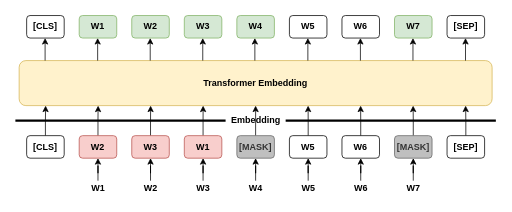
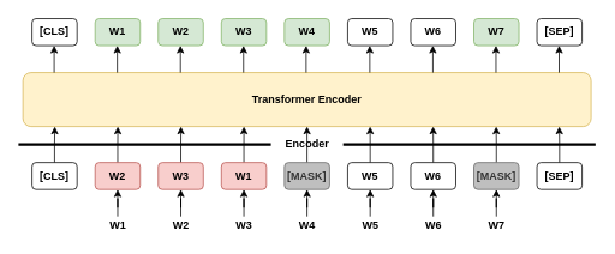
  <mxCell id="0" />
  <mxCell id="1" parent="0" />
  <mxCell id="2" style="edgeStyle=orthogonalEdgeStyle;rounded=0;orthogonalLoop=1;jettySize=auto;html=1;exitX=0.5;exitY=0;exitDx=0;exitDy=0;entryX=0.167;entryY=1;entryDx=0;entryDy=0;entryPerimeter=0;strokeWidth=1;" parent="1" source="3" target="34" edge="1"><mxGeometry relative="1" as="geometry" /></mxCell>
  <mxCell id="3" value="&lt;b&gt;W2&lt;/b&gt;" style="rounded=1;whiteSpace=wrap;html=1;fillColor=#f8cecc;strokeColor=#b85450;" parent="1" vertex="1"><mxGeometry x="105" y="180" width="50" height="30" as="geometry" /></mxCell>
  <mxCell id="4" style="edgeStyle=orthogonalEdgeStyle;rounded=0;orthogonalLoop=1;jettySize=auto;html=1;exitX=0.5;exitY=0;exitDx=0;exitDy=0;entryX=0.278;entryY=1;entryDx=0;entryDy=0;entryPerimeter=0;strokeWidth=1;" parent="1" source="5" target="34" edge="1"><mxGeometry relative="1" as="geometry" /></mxCell>
  <mxCell id="5" value="&lt;b&gt;W3&lt;/b&gt;" style="rounded=1;whiteSpace=wrap;html=1;fillColor=#f8cecc;strokeColor=#b85450;" parent="1" vertex="1"><mxGeometry x="175" y="180" width="50" height="30" as="geometry" /></mxCell>
  <mxCell id="6" style="edgeStyle=orthogonalEdgeStyle;rounded=0;orthogonalLoop=1;jettySize=auto;html=1;exitX=0.5;exitY=0;exitDx=0;exitDy=0;entryX=0.389;entryY=1;entryDx=0;entryDy=0;entryPerimeter=0;strokeWidth=1;" parent="1" source="7" target="34" edge="1"><mxGeometry relative="1" as="geometry" /></mxCell>
  <mxCell id="7" value="&lt;b&gt;W1&lt;/b&gt;" style="rounded=1;whiteSpace=wrap;html=1;fillColor=#f8cecc;strokeColor=#b85450;" parent="1" vertex="1"><mxGeometry x="245" y="180" width="50" height="30" as="geometry" /></mxCell>
  <mxCell id="8" style="edgeStyle=orthogonalEdgeStyle;rounded=0;orthogonalLoop=1;jettySize=auto;html=1;entryX=0.5;entryY=1;entryDx=0;entryDy=0;strokeWidth=1;" parent="1" source="9" target="34" edge="1"><mxGeometry relative="1" as="geometry" /></mxCell>
  <mxCell id="9" value="&lt;b&gt;[MASK]&lt;/b&gt;" style="rounded=1;whiteSpace=wrap;html=1;strokeColor=#666666;fontColor=#333333;fillColor=#BFBFBF;" parent="1" vertex="1"><mxGeometry x="315" y="180" width="50" height="30" as="geometry" /></mxCell>
  <mxCell id="10" style="edgeStyle=orthogonalEdgeStyle;rounded=0;orthogonalLoop=1;jettySize=auto;html=1;entryX=0.611;entryY=1;entryDx=0;entryDy=0;entryPerimeter=0;strokeWidth=1;" parent="1" source="11" target="34" edge="1"><mxGeometry relative="1" as="geometry" /></mxCell>
  <mxCell id="11" value="&lt;b&gt;W5&lt;/b&gt;" style="rounded=1;whiteSpace=wrap;html=1;" parent="1" vertex="1"><mxGeometry x="385" y="180" width="50" height="30" as="geometry" /></mxCell>
  <mxCell id="12" style="edgeStyle=orthogonalEdgeStyle;rounded=0;orthogonalLoop=1;jettySize=auto;html=1;entryX=0.722;entryY=1;entryDx=0;entryDy=0;entryPerimeter=0;strokeWidth=1;" parent="1" source="13" target="34" edge="1"><mxGeometry relative="1" as="geometry" /></mxCell>
  <mxCell id="13" value="&lt;b&gt;W6&lt;/b&gt;" style="rounded=1;whiteSpace=wrap;html=1;" parent="1" vertex="1"><mxGeometry x="455" y="180" width="50" height="30" as="geometry" /></mxCell>
  <mxCell id="14" style="edgeStyle=orthogonalEdgeStyle;rounded=0;orthogonalLoop=1;jettySize=auto;html=1;entryX=0.944;entryY=1;entryDx=0;entryDy=0;entryPerimeter=0;strokeWidth=1;" parent="1" source="15" target="34" edge="1"><mxGeometry relative="1" as="geometry" /></mxCell>
  <mxCell id="15" value="&lt;b&gt;[SEP]&lt;/b&gt;" style="rounded=1;whiteSpace=wrap;html=1;" parent="1" vertex="1"><mxGeometry x="595" y="180" width="50" height="30" as="geometry" /></mxCell>
  <mxCell id="16" style="edgeStyle=orthogonalEdgeStyle;rounded=0;orthogonalLoop=1;jettySize=auto;html=1;entryX=0.056;entryY=1;entryDx=0;entryDy=0;entryPerimeter=0;strokeWidth=1;" parent="1" source="17" target="34" edge="1"><mxGeometry relative="1" as="geometry" /></mxCell>
  <mxCell id="17" value="&lt;b&gt;[CLS]&lt;/b&gt;" style="rounded=1;whiteSpace=wrap;html=1;" parent="1" vertex="1"><mxGeometry x="35" y="180" width="50" height="30" as="geometry" /></mxCell>
  <mxCell id="18" style="edgeStyle=orthogonalEdgeStyle;rounded=0;orthogonalLoop=1;jettySize=auto;html=1;entryX=0.833;entryY=1;entryDx=0;entryDy=0;entryPerimeter=0;strokeWidth=1;" parent="1" source="19" target="34" edge="1"><mxGeometry relative="1" as="geometry" /></mxCell>
  <mxCell id="19" value="&lt;b&gt;[MASK]&lt;/b&gt;" style="rounded=1;whiteSpace=wrap;html=1;strokeColor=#666666;fontColor=#333333;fillColor=#BFBFBF;" parent="1" vertex="1"><mxGeometry x="525" y="180" width="50" height="30" as="geometry" /></mxCell>
  <mxCell id="20" style="edgeStyle=orthogonalEdgeStyle;rounded=0;orthogonalLoop=1;jettySize=auto;html=1;entryX=0.5;entryY=1;entryDx=0;entryDy=0;" parent="1" source="21" target="3" edge="1"><mxGeometry relative="1" as="geometry" /></mxCell>
  <mxCell id="21" value="&lt;b&gt;W1&lt;/b&gt;" style="text;html=1;align=center;verticalAlign=middle;resizable=0;points=[];autosize=1;strokeColor=none;" parent="1" vertex="1"><mxGeometry x="115" y="240" width="30" height="20" as="geometry" /></mxCell>
  <mxCell id="22" style="edgeStyle=orthogonalEdgeStyle;rounded=0;orthogonalLoop=1;jettySize=auto;html=1;entryX=0.5;entryY=1;entryDx=0;entryDy=0;" parent="1" source="23" target="5" edge="1"><mxGeometry relative="1" as="geometry" /></mxCell>
  <mxCell id="23" value="&lt;b&gt;W2&lt;/b&gt;" style="text;html=1;align=center;verticalAlign=middle;resizable=0;points=[];autosize=1;strokeColor=none;" parent="1" vertex="1"><mxGeometry x="185" y="240" width="30" height="20" as="geometry" /></mxCell>
  <mxCell id="24" style="edgeStyle=orthogonalEdgeStyle;rounded=0;orthogonalLoop=1;jettySize=auto;html=1;entryX=0.5;entryY=1;entryDx=0;entryDy=0;" parent="1" source="25" target="7" edge="1"><mxGeometry relative="1" as="geometry" /></mxCell>
  <mxCell id="25" value="&lt;b&gt;W3&lt;/b&gt;" style="text;html=1;align=center;verticalAlign=middle;resizable=0;points=[];autosize=1;strokeColor=none;" parent="1" vertex="1"><mxGeometry x="255" y="240" width="30" height="20" as="geometry" /></mxCell>
  <mxCell id="26" style="edgeStyle=orthogonalEdgeStyle;rounded=0;orthogonalLoop=1;jettySize=auto;html=1;entryX=0.5;entryY=1;entryDx=0;entryDy=0;" parent="1" source="27" target="9" edge="1"><mxGeometry relative="1" as="geometry" /></mxCell>
  <mxCell id="27" value="&lt;b&gt;W4&lt;/b&gt;" style="text;html=1;align=center;verticalAlign=middle;resizable=0;points=[];autosize=1;strokeColor=none;" parent="1" vertex="1"><mxGeometry x="325" y="240" width="30" height="20" as="geometry" /></mxCell>
  <mxCell id="28" style="edgeStyle=orthogonalEdgeStyle;rounded=0;orthogonalLoop=1;jettySize=auto;html=1;entryX=0.5;entryY=1;entryDx=0;entryDy=0;" parent="1" source="29" target="11" edge="1"><mxGeometry relative="1" as="geometry" /></mxCell>
  <mxCell id="29" value="&lt;b&gt;W5&lt;/b&gt;" style="text;html=1;align=center;verticalAlign=middle;resizable=0;points=[];autosize=1;strokeColor=none;" parent="1" vertex="1"><mxGeometry x="395" y="240" width="30" height="20" as="geometry" /></mxCell>
  <mxCell id="30" style="edgeStyle=orthogonalEdgeStyle;rounded=0;orthogonalLoop=1;jettySize=auto;html=1;entryX=0.5;entryY=1;entryDx=0;entryDy=0;" parent="1" source="31" target="13" edge="1"><mxGeometry relative="1" as="geometry" /></mxCell>
  <mxCell id="31" value="&lt;b&gt;W6&lt;/b&gt;" style="text;html=1;align=center;verticalAlign=middle;resizable=0;points=[];autosize=1;strokeColor=none;" parent="1" vertex="1"><mxGeometry x="465" y="240" width="30" height="20" as="geometry" /></mxCell>
  <mxCell id="32" style="edgeStyle=orthogonalEdgeStyle;rounded=0;orthogonalLoop=1;jettySize=auto;html=1;entryX=0.5;entryY=1;entryDx=0;entryDy=0;" parent="1" source="33" target="19" edge="1"><mxGeometry relative="1" as="geometry" /></mxCell>
  <mxCell id="33" value="&lt;b&gt;W7&lt;/b&gt;" style="text;html=1;align=center;verticalAlign=middle;resizable=0;points=[];autosize=1;strokeColor=none;" parent="1" vertex="1"><mxGeometry x="535" y="240" width="30" height="20" as="geometry" /></mxCell>
- <mxCell id="34" value="&lt;b&gt;Transformer Embedding&lt;/b&gt;" style="rounded=1;whiteSpace=wrap;html=1;fillColor=#fff2cc;strokeColor=#d6b656;" parent="1" vertex="1"><mxGeometry x="25" y="80" width="630" height="60" as="geometry" /></mxCell>
+ <mxCell id="34" value="&lt;b&gt;Transformer Encoder&lt;/b&gt;" style="rounded=1;whiteSpace=wrap;html=1;fillColor=#fff2cc;strokeColor=#d6b656;" parent="1" vertex="1"><mxGeometry x="25" y="80" width="630" height="60" as="geometry" /></mxCell>
  <mxCell id="35" value="" style="endArrow=none;html=1;strokeWidth=3;startArrow=none;" parent="1" edge="1" source="54"><mxGeometry width="50" height="50" relative="1" as="geometry"><mxPoint x="20" y="160" as="sourcePoint" /><mxPoint x="660" y="160" as="targetPoint" /></mxGeometry></mxCell>
  <mxCell id="36" value="&lt;b&gt;W1&lt;/b&gt;" style="rounded=1;whiteSpace=wrap;html=1;fillColor=#d5e8d4;strokeColor=#82b366;" parent="1" vertex="1"><mxGeometry x="105" y="20" width="50" height="30" as="geometry" /></mxCell>
  <mxCell id="37" value="&lt;b&gt;W2&lt;/b&gt;" style="rounded=1;whiteSpace=wrap;html=1;fillColor=#d5e8d4;strokeColor=#82b366;" parent="1" vertex="1"><mxGeometry x="175" y="20" width="50" height="30" as="geometry" /></mxCell>
  <mxCell id="38" value="&lt;b&gt;W3&lt;/b&gt;" style="rounded=1;whiteSpace=wrap;html=1;fillColor=#d5e8d4;strokeColor=#82b366;" parent="1" vertex="1"><mxGeometry x="245" y="20" width="50" height="30" as="geometry" /></mxCell>
  <mxCell id="39" value="&lt;b&gt;W4&lt;/b&gt;" style="rounded=1;whiteSpace=wrap;html=1;fillColor=#d5e8d4;strokeColor=#82b366;" parent="1" vertex="1"><mxGeometry x="315" y="20" width="50" height="30" as="geometry" /></mxCell>
  <mxCell id="40" value="&lt;b&gt;W5&lt;/b&gt;" style="rounded=1;whiteSpace=wrap;html=1;" parent="1" vertex="1"><mxGeometry x="385" y="20" width="50" height="30" as="geometry" /></mxCell>
  <mxCell id="41" value="&lt;b&gt;W6&lt;/b&gt;" style="rounded=1;whiteSpace=wrap;html=1;" parent="1" vertex="1"><mxGeometry x="455" y="20" width="50" height="30" as="geometry" /></mxCell>
  <mxCell id="42" value="&lt;b&gt;[SEP]&lt;/b&gt;" style="rounded=1;whiteSpace=wrap;html=1;" parent="1" vertex="1"><mxGeometry x="595" y="20" width="50" height="30" as="geometry" /></mxCell>
  <mxCell id="43" value="&lt;b&gt;[CLS]&lt;/b&gt;" style="rounded=1;whiteSpace=wrap;html=1;" parent="1" vertex="1"><mxGeometry x="35" y="20" width="50" height="30" as="geometry" /></mxCell>
  <mxCell id="44" value="&lt;b&gt;W7&lt;/b&gt;" style="rounded=1;whiteSpace=wrap;html=1;fillColor=#d5e8d4;strokeColor=#82b366;" parent="1" vertex="1"><mxGeometry x="525" y="20" width="50" height="30" as="geometry" /></mxCell>
  <mxCell id="45" value="" style="endArrow=classic;html=1;strokeWidth=1;" parent="1" edge="1"><mxGeometry width="50" height="50" relative="1" as="geometry"><mxPoint x="59.58" y="80" as="sourcePoint" /><mxPoint x="59.58" y="50" as="targetPoint" /></mxGeometry></mxCell>
  <mxCell id="46" value="" style="endArrow=classic;html=1;strokeWidth=1;" parent="1" edge="1"><mxGeometry width="50" height="50" relative="1" as="geometry"><mxPoint x="129.58" y="80" as="sourcePoint" /><mxPoint x="129.58" y="50" as="targetPoint" /></mxGeometry></mxCell>
  <mxCell id="47" value="" style="endArrow=classic;html=1;strokeWidth=1;" parent="1" edge="1"><mxGeometry width="50" height="50" relative="1" as="geometry"><mxPoint x="199.58" y="80" as="sourcePoint" /><mxPoint x="199.58" y="50" as="targetPoint" /></mxGeometry></mxCell>
  <mxCell id="48" value="" style="endArrow=classic;html=1;strokeWidth=1;" parent="1" edge="1"><mxGeometry width="50" height="50" relative="1" as="geometry"><mxPoint x="269.58" y="80" as="sourcePoint" /><mxPoint x="269.58" y="50" as="targetPoint" /></mxGeometry></mxCell>
  <mxCell id="49" value="" style="endArrow=classic;html=1;strokeWidth=1;" parent="1" edge="1"><mxGeometry width="50" height="50" relative="1" as="geometry"><mxPoint x="339" y="80" as="sourcePoint" /><mxPoint x="339" y="50" as="targetPoint" /></mxGeometry></mxCell>
  <mxCell id="50" value="" style="endArrow=classic;html=1;strokeWidth=1;" parent="1" edge="1"><mxGeometry width="50" height="50" relative="1" as="geometry"><mxPoint x="409.58" y="80" as="sourcePoint" /><mxPoint x="409.58" y="50" as="targetPoint" /></mxGeometry></mxCell>
  <mxCell id="51" value="" style="endArrow=classic;html=1;strokeWidth=1;" parent="1" edge="1"><mxGeometry width="50" height="50" relative="1" as="geometry"><mxPoint x="479.58" y="80" as="sourcePoint" /><mxPoint x="479.58" y="50" as="targetPoint" /></mxGeometry></mxCell>
  <mxCell id="52" value="" style="endArrow=classic;html=1;strokeWidth=1;" parent="1" edge="1"><mxGeometry width="50" height="50" relative="1" as="geometry"><mxPoint x="549.58" y="80" as="sourcePoint" /><mxPoint x="549.58" y="50" as="targetPoint" /></mxGeometry></mxCell>
  <mxCell id="53" value="" style="endArrow=classic;html=1;strokeWidth=1;" parent="1" edge="1"><mxGeometry width="50" height="50" relative="1" as="geometry"><mxPoint x="619.58" y="80" as="sourcePoint" /><mxPoint x="619.58" y="50" as="targetPoint" /></mxGeometry></mxCell>
- <mxCell id="54" value="&lt;b&gt;Embedding&lt;/b&gt;" style="text;html=1;align=center;verticalAlign=middle;resizable=0;points=[];autosize=1;strokeColor=none;" parent="1" vertex="1"><mxGeometry x="300" y="150" width="80" height="20" as="geometry" /></mxCell>
+ <mxCell id="54" value="&lt;b&gt;Encoder&lt;/b&gt;" style="text;html=1;align=center;verticalAlign=middle;resizable=0;points=[];autosize=1;strokeColor=none;" parent="1" vertex="1"><mxGeometry x="300" y="150" width="80" height="20" as="geometry" /></mxCell>
  <mxCell id="55" value="" style="endArrow=none;html=1;strokeWidth=3;" edge="1" parent="1" target="54"><mxGeometry width="50" height="50" relative="1" as="geometry"><mxPoint x="20" y="160" as="sourcePoint" /><mxPoint x="660" y="160" as="targetPoint" /></mxGeometry></mxCell>
